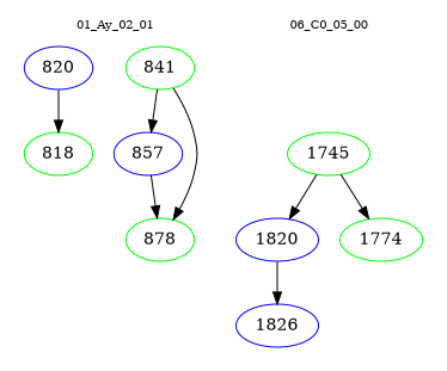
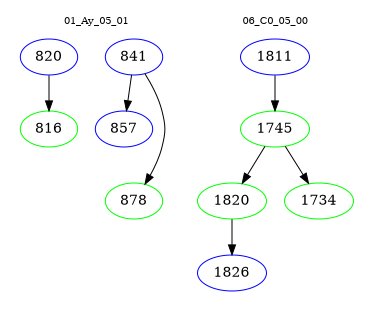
  digraph {
    node [color=blue]
    edge [color=black]
-   n1 [color=green label=841]
+   n1 [label=841]
    n2 [label=820]
    n3 [label=857]
-   n4 [color=green label=818]
+   n4 [color=green label=816]
    n5 [color=green label=878]
+   n6 [label=1811]
    n7 [color=green label=1745]
-   n8 [label=1820]
-   n9 [color=green label=1774]
+   n8 [color=green label=1820]
+   n9 [color=green label=1734]
    n10 [label=1826]
    subgraph cluster_1 {
      color=white
      fontsize=10
-     label="01_Ay_02_01"
+     label="01_Ay_05_01"
      n1
      n2
      n3
      n4
      n5
    }
    subgraph cluster_2 {
      color=white
      fontsize=10
      label="06_C0_05_00"
+     n6
      n7
      n8
      n9
      n10
    }
    n1 -> n3
    n1 -> n5
    n2 -> n4
-   n3 -> n5
+   n6 -> n7
    n7 -> n8
    n7 -> n9
    n8 -> n10
  }
